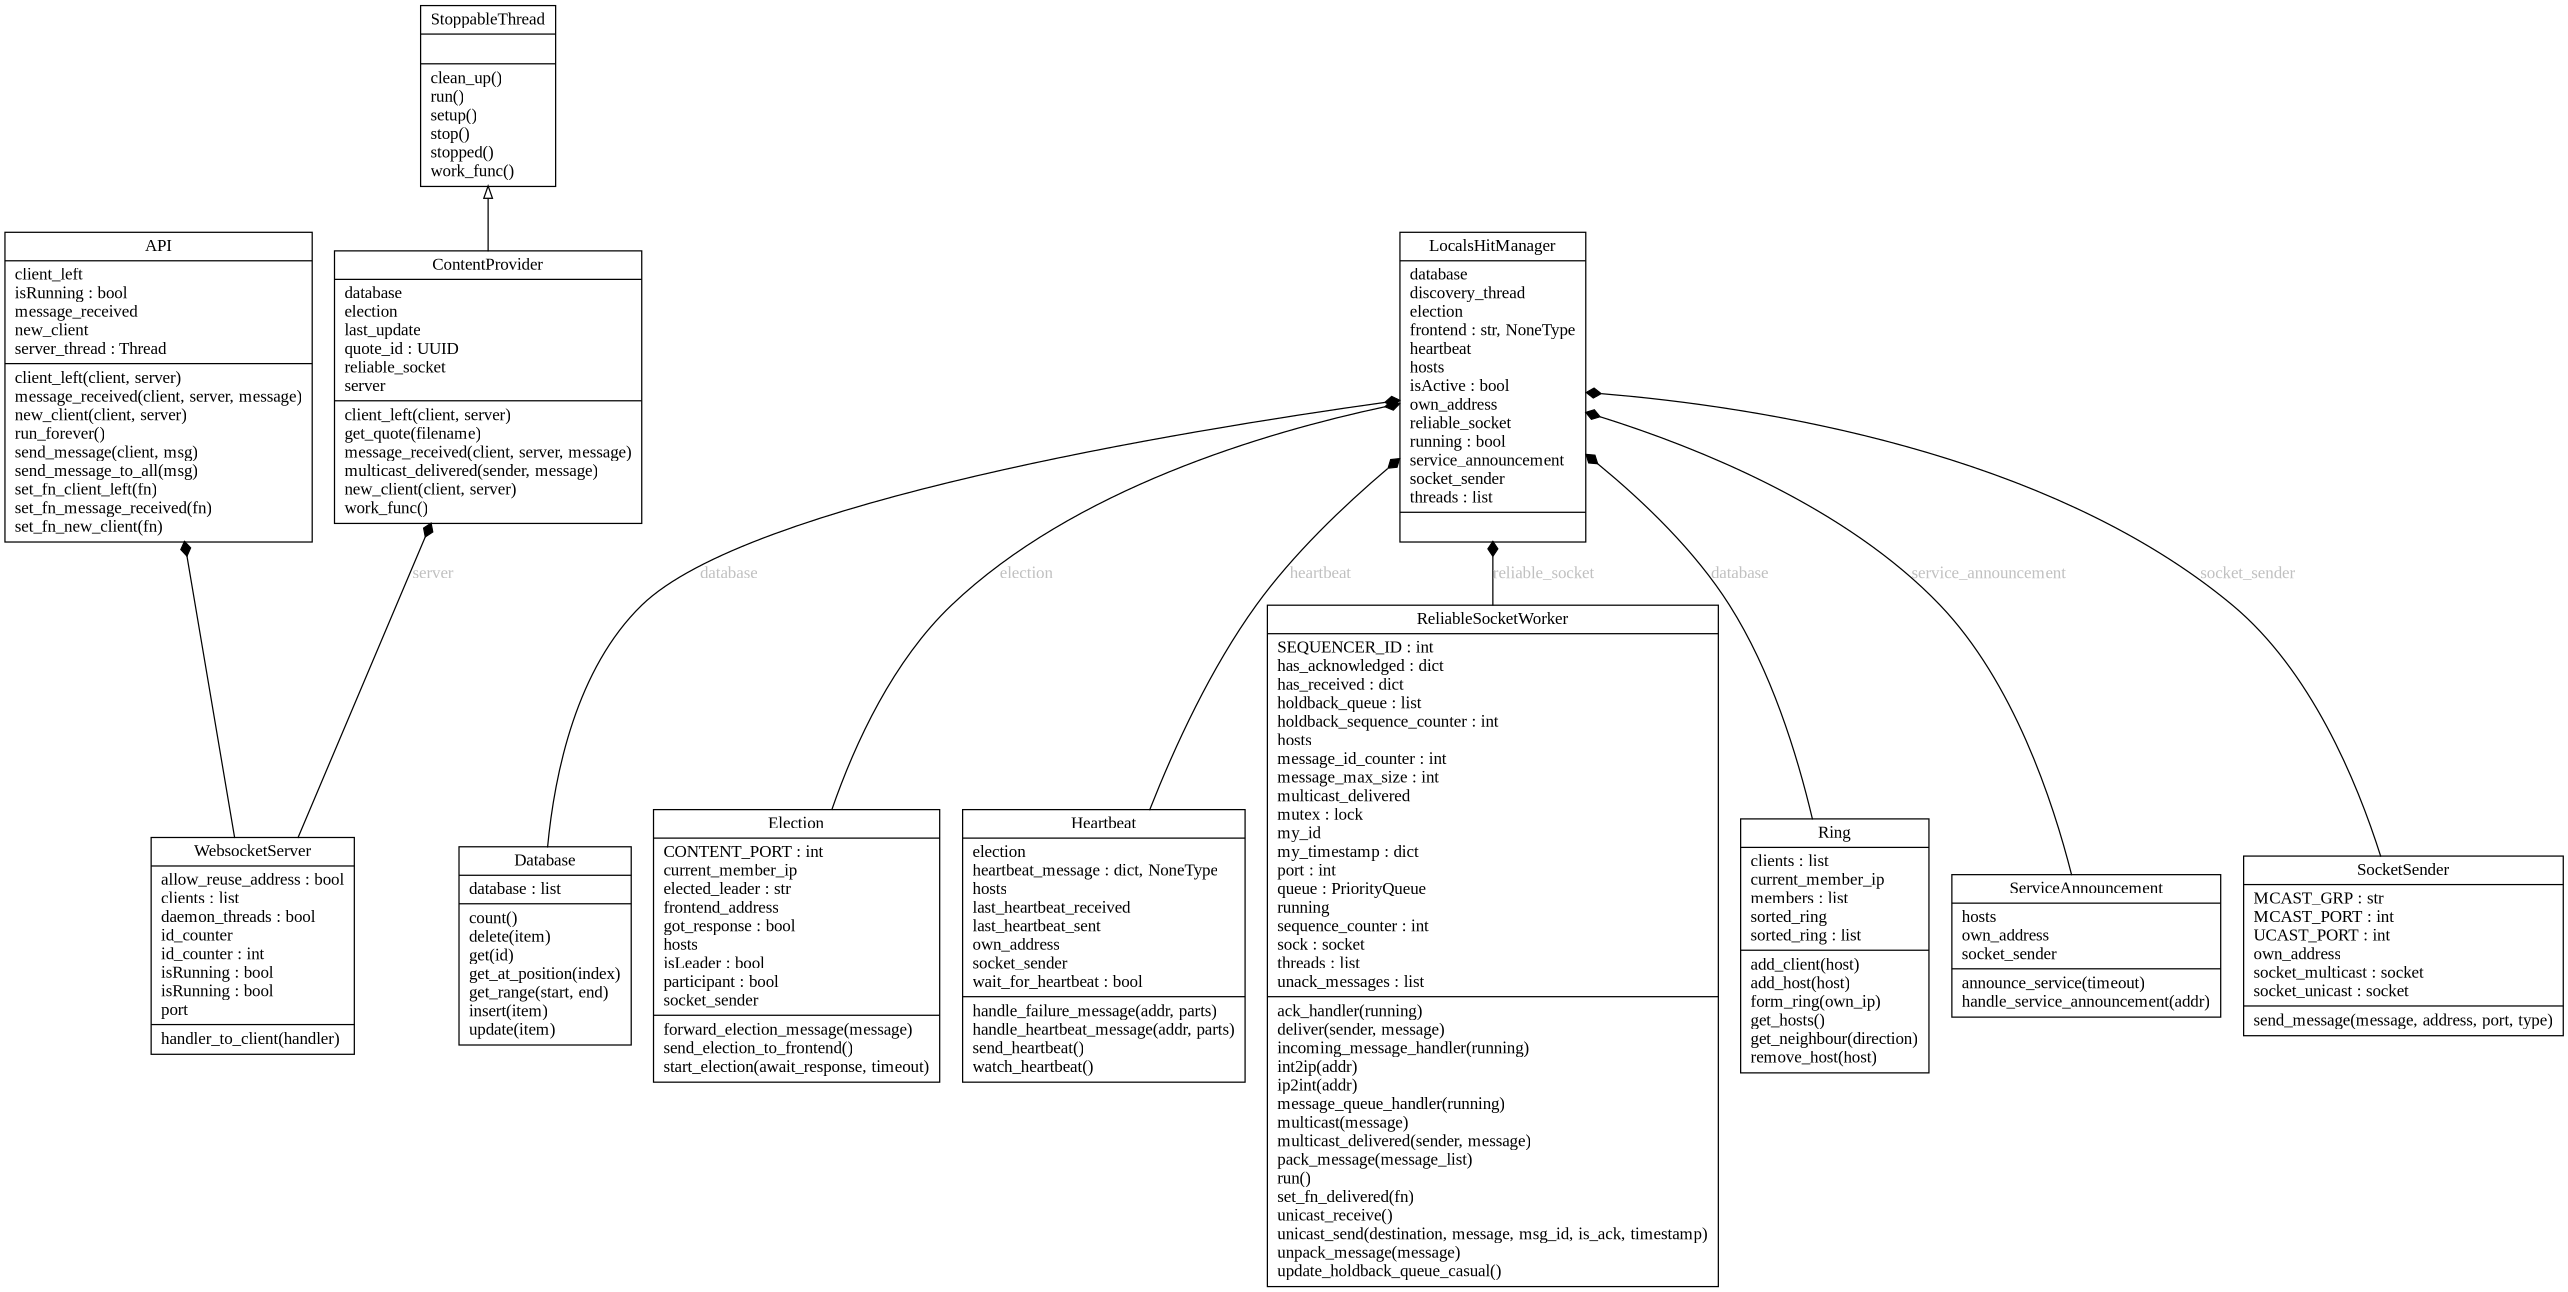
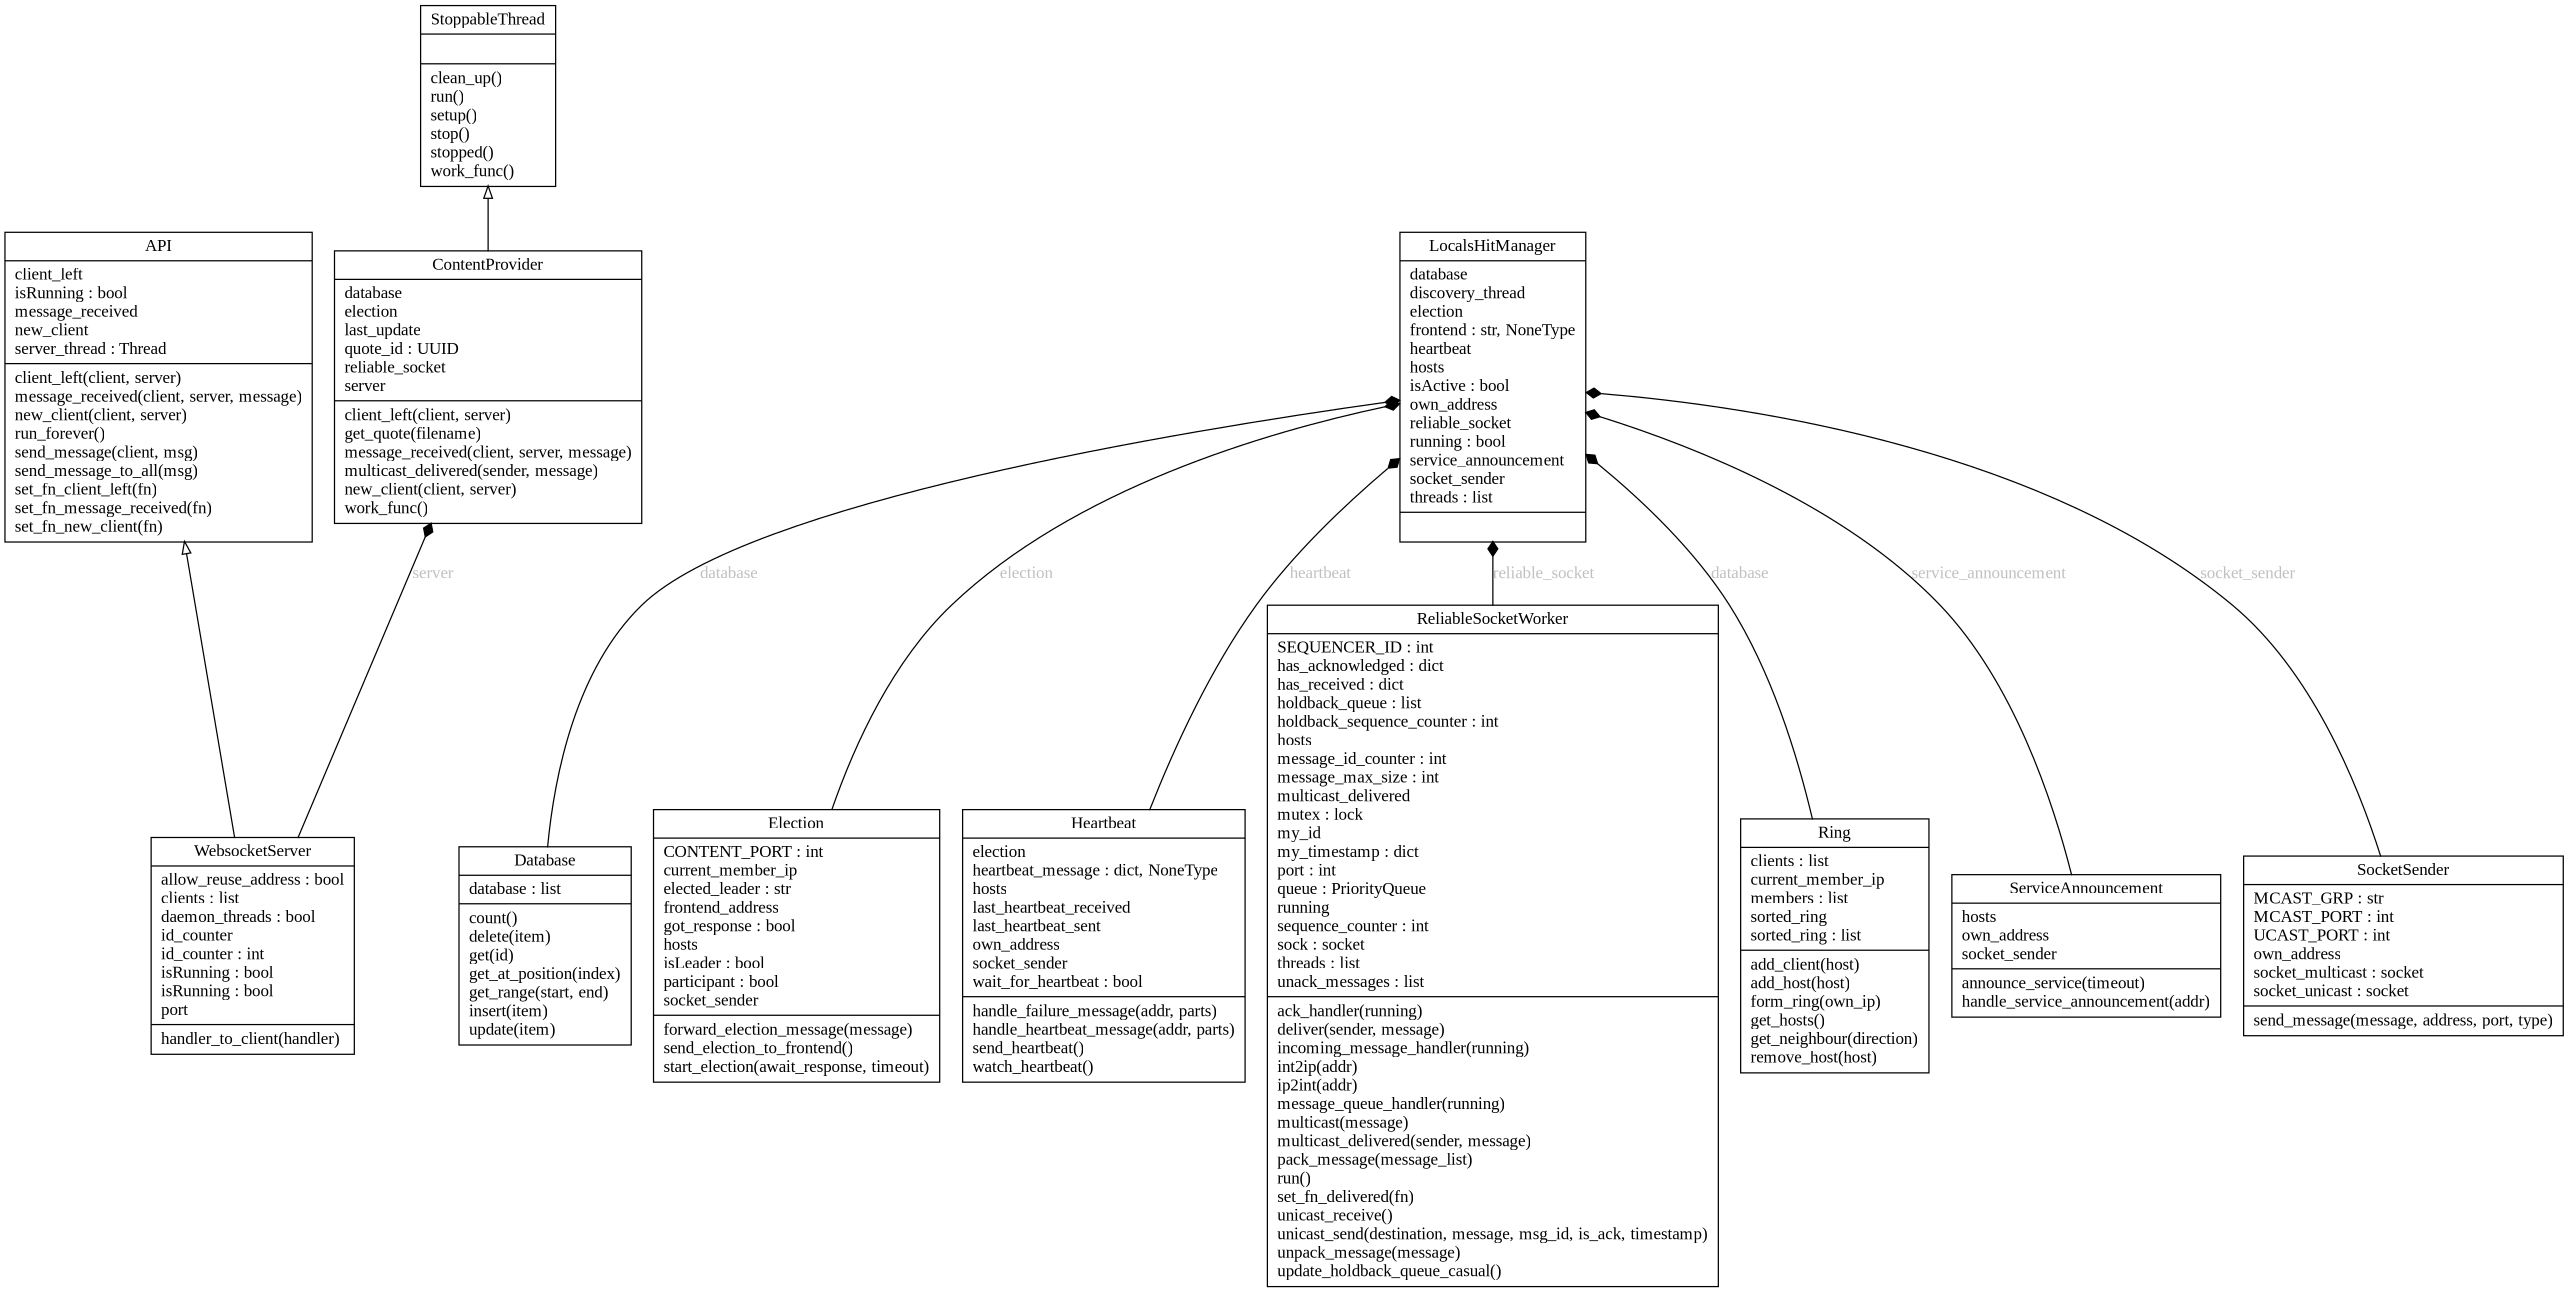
  digraph {
    fontname="Liberation Serif"
    rankdir=BT
    node [fontname="Liberation Serif" shape=record]
    edge [arrowhead=diamond arrowtail=none fontname="Liberation Serif" fontcolor=grey style=solid]
    n1 [label="{API|client_left\lisRunning : bool\lmessage_received\lnew_client\lserver_thread : Thread\l|client_left(client, server)\lmessage_received(client, server, message)\lnew_client(client, server)\lrun_forever()\lsend_message(client, msg)\lsend_message_to_all(msg)\lset_fn_client_left(fn)\lset_fn_message_received(fn)\lset_fn_new_client(fn)\l}"]
    n2 [label="{ContentProvider|database\lelection\llast_update\lquote_id : UUID\lreliable_socket\lserver\l|client_left(client, server)\lget_quote(filename)\lmessage_received(client, server, message)\lmulticast_delivered(sender, message)\lnew_client(client, server)\lwork_func()\l}"]
    n3 [label="{StoppableThread|\l|clean_up()\lrun()\lsetup()\lstop()\lstopped()\lwork_func()\l}"]
    n4 [label="{Database|database : list\l|count()\ldelete(item)\lget(id)\lget_at_position(index)\lget_range(start, end)\linsert(item)\lupdate(item)\l}"]
    n5 [label="{LocalsHitManager|database\ldiscovery_thread\lelection\lfrontend : str, NoneType\lheartbeat\lhosts\lisActive : bool\lown_address\lreliable_socket\lrunning : bool\lservice_announcement\lsocket_sender\lthreads : list\l|}"]
    n6 [label="{Election|CONTENT_PORT : int\lcurrent_member_ip\lelected_leader : str\lfrontend_address\lgot_response : bool\lhosts\lisLeader : bool\lparticipant : bool\lsocket_sender\l|forward_election_message(message)\lsend_election_to_frontend()\lstart_election(await_response, timeout)\l}"]
    n7 [label="{Heartbeat|election\lheartbeat_message : dict, NoneType\lhosts\llast_heartbeat_received\llast_heartbeat_sent\lown_address\lsocket_sender\lwait_for_heartbeat : bool\l|handle_failure_message(addr, parts)\lhandle_heartbeat_message(addr, parts)\lsend_heartbeat()\lwatch_heartbeat()\l}"]
    n8 [label="{ReliableSocketWorker|SEQUENCER_ID : int\lhas_acknowledged : dict\lhas_received : dict\lholdback_queue : list\lholdback_sequence_counter : int\lhosts\lmessage_id_counter : int\lmessage_max_size : int\lmulticast_delivered\lmutex : lock\lmy_id\lmy_timestamp : dict\lport : int\lqueue : PriorityQueue\lrunning\lsequence_counter : int\lsock : socket\lthreads : list\lunack_messages : list\l|ack_handler(running)\ldeliver(sender, message)\lincoming_message_handler(running)\lint2ip(addr)\lip2int(addr)\lmessage_queue_handler(running)\lmulticast(message)\lmulticast_delivered(sender, message)\lpack_message(message_list)\lrun()\lset_fn_delivered(fn)\lunicast_receive()\lunicast_send(destination, message, msg_id, is_ack, timestamp)\lunpack_message(message)\lupdate_holdback_queue_casual()\l}"]
    n9 [label="{Ring|clients : list\lcurrent_member_ip\lmembers : list\lsorted_ring\lsorted_ring : list\l|add_client(host)\ladd_host(host)\lform_ring(own_ip)\lget_hosts()\lget_neighbour(direction)\lremove_host(host)\l}"]
    n10 [label="{ServiceAnnouncement|hosts\lown_address\lsocket_sender\l|announce_service(timeout)\lhandle_service_announcement(addr)\l}"]
    n11 [label="{SocketSender|MCAST_GRP : str\lMCAST_PORT : int\lUCAST_PORT : int\lown_address\lsocket_multicast : socket\lsocket_unicast : socket\l|send_message(message, address, port, type)\l}"]
    n12 [label="{WebsocketServer|allow_reuse_address : bool\lclients : list\ldaemon_threads : bool\lid_counter\lid_counter : int\lisRunning : bool\lisRunning : bool\lport\l|handler_to_client(handler)\l}"]
    n2 -> n3 [arrowhead=empty fontcolor="" style=""]
    n4 -> n5 [label=database]
    n6 -> n5 [label=election]
    n7 -> n5 [label=heartbeat]
    n8 -> n5 [label=reliable_socket]
    n9 -> n5 [label=database]
    n10 -> n5 [label=service_announcement]
    n11 -> n5 [label=socket_sender]
-   n12 -> n1 [fontcolor="" style=""]
+   n12 -> n1 [arrowhead=empty fontcolor="" style=""]
    n12 -> n2 [label=server]
  }
